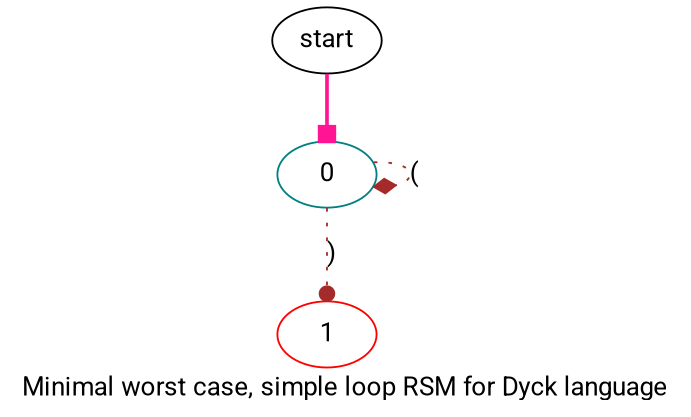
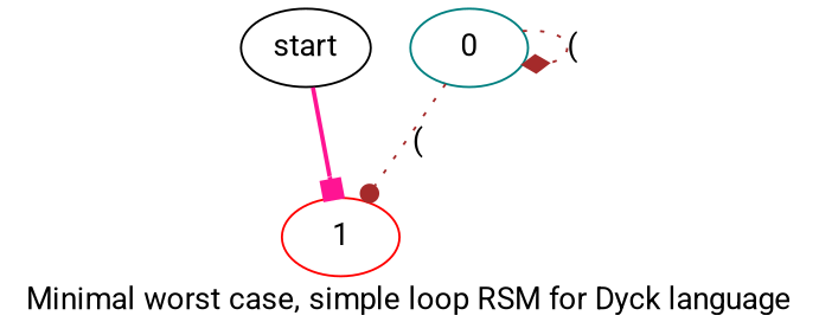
  digraph {
    fontname=Roboto
    label="Minimal worst case, simple loop RSM for Dyck language"
    node [fontname=Roboto]
    edge [color=brown fontname=Roboto style=dotted]
    start [color=black]
    0 [color=teal]
    1 [color=red]
-   start -> 0 [arrowhead=box color=deeppink style=bold]
+   start -> 1 [arrowhead=box color=deeppink style=bold]
    0 -> 0 [arrowhead=diamond label="("]
-   0 -> 1 [arrowhead=dot label=")"]
+   0 -> 1 [arrowhead=dot label="("]
  }
